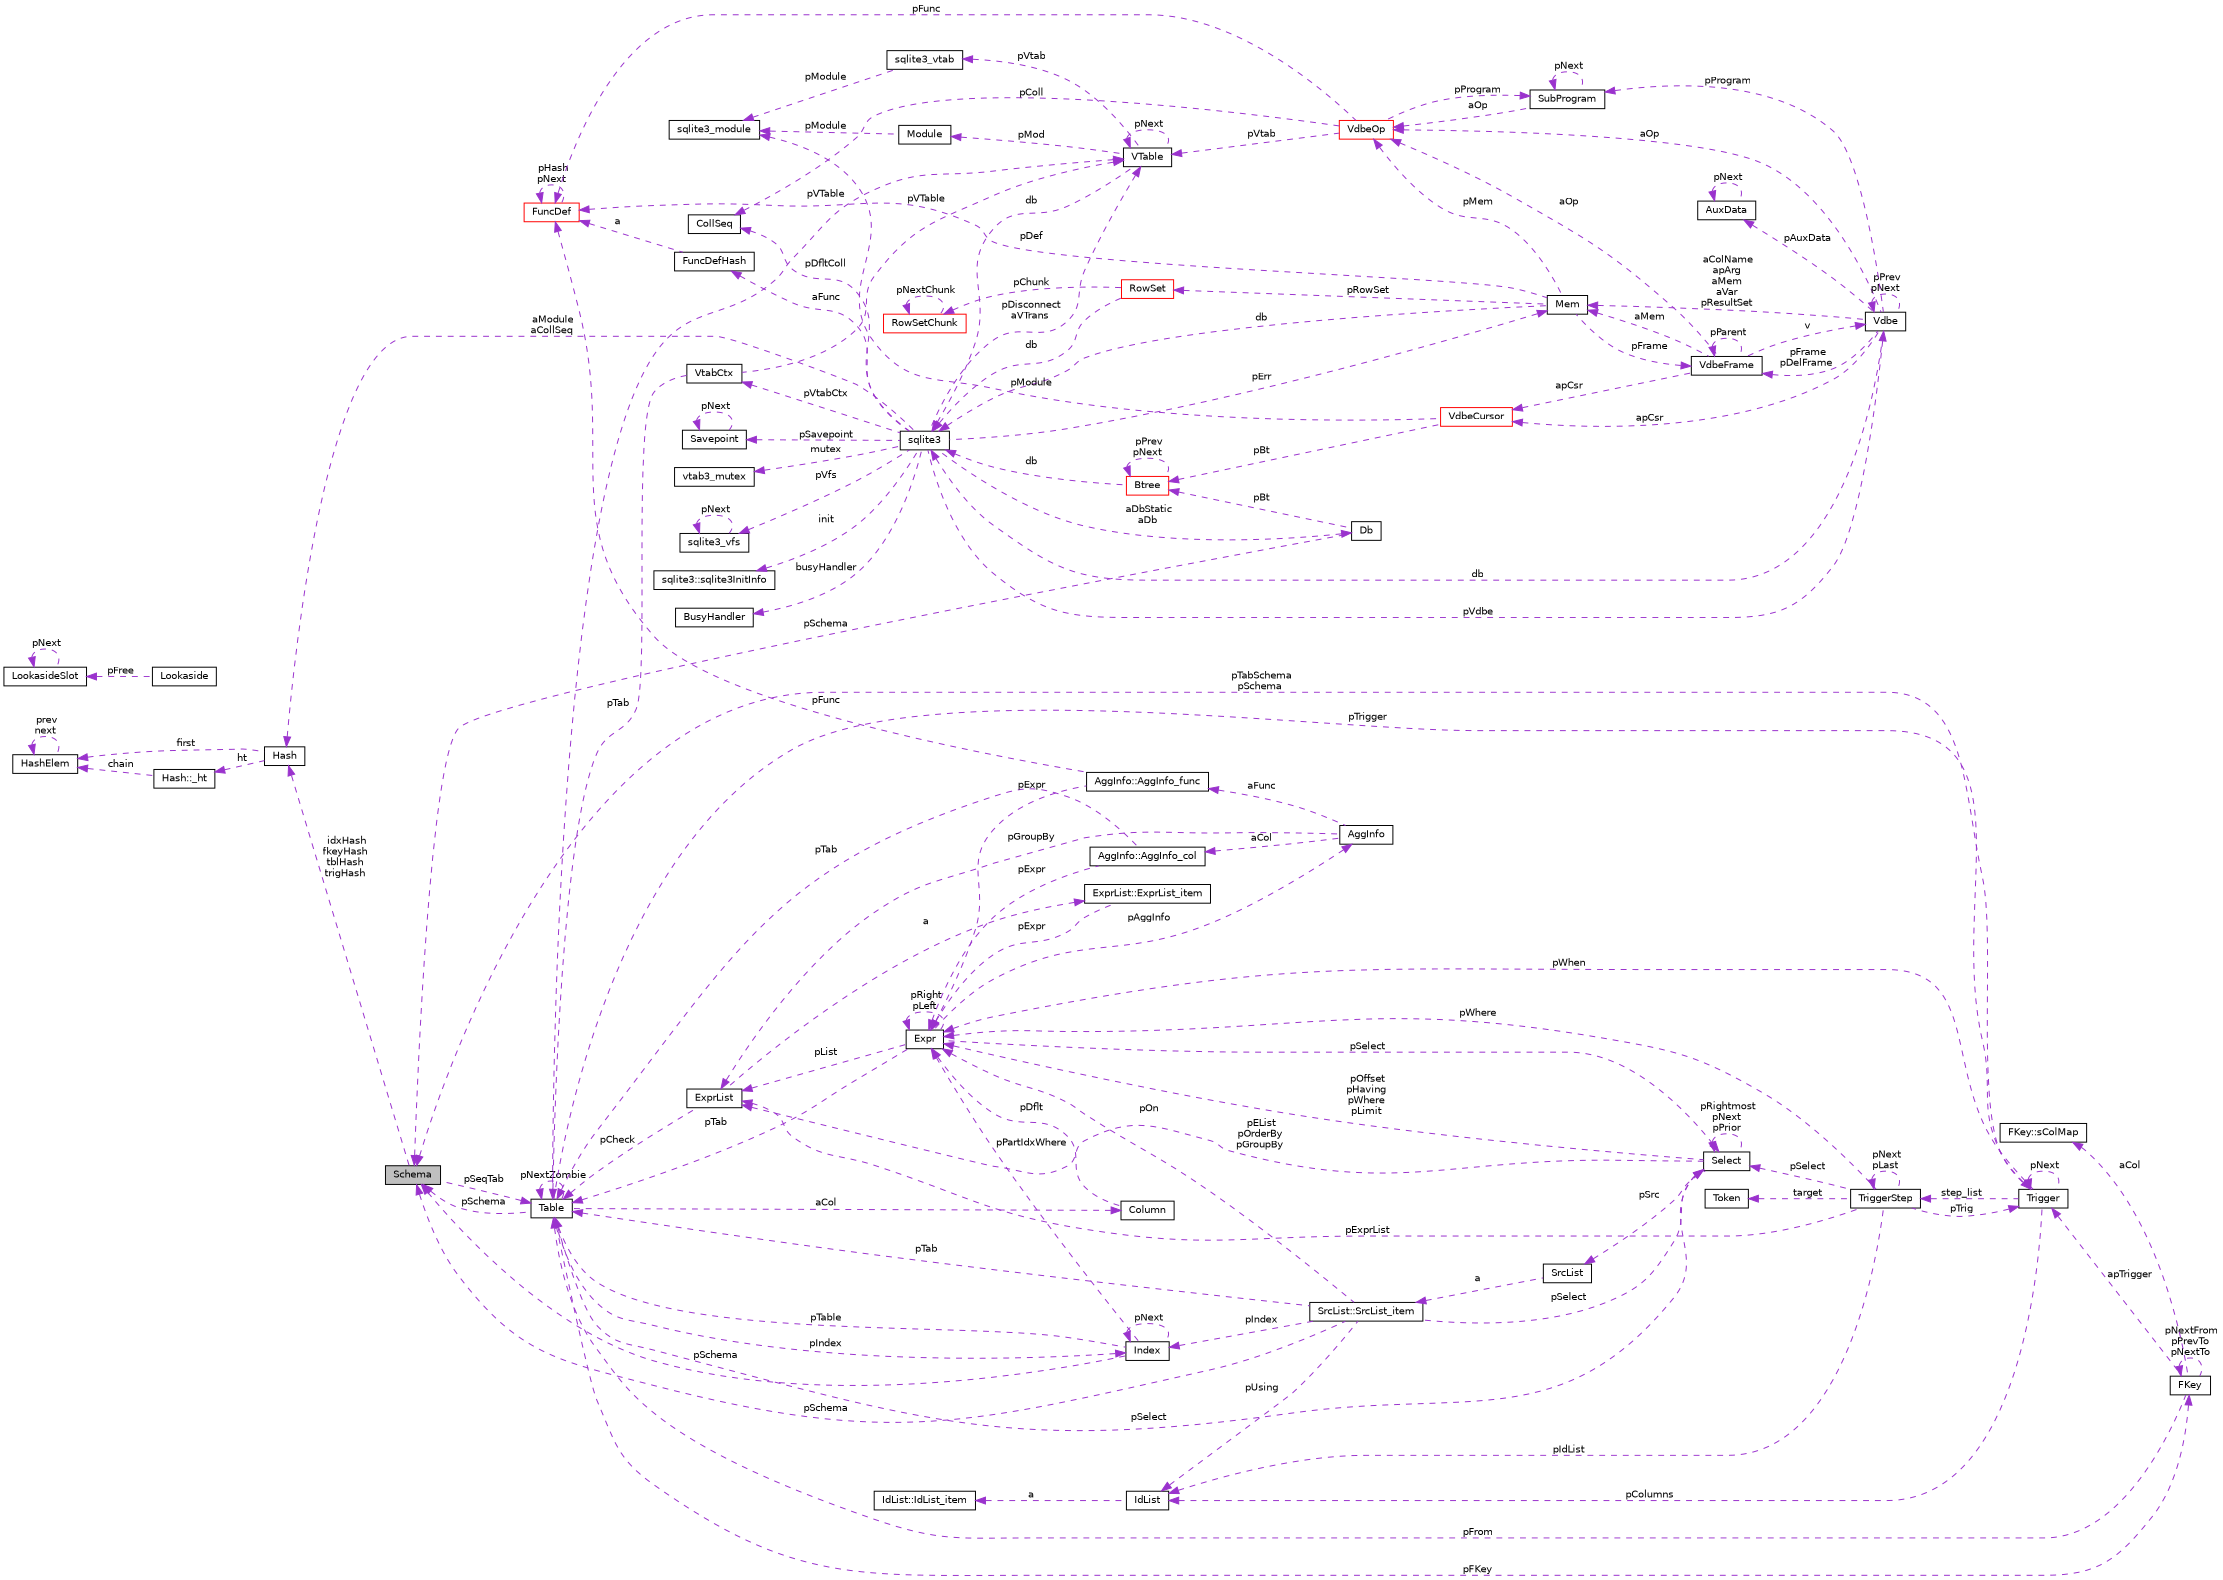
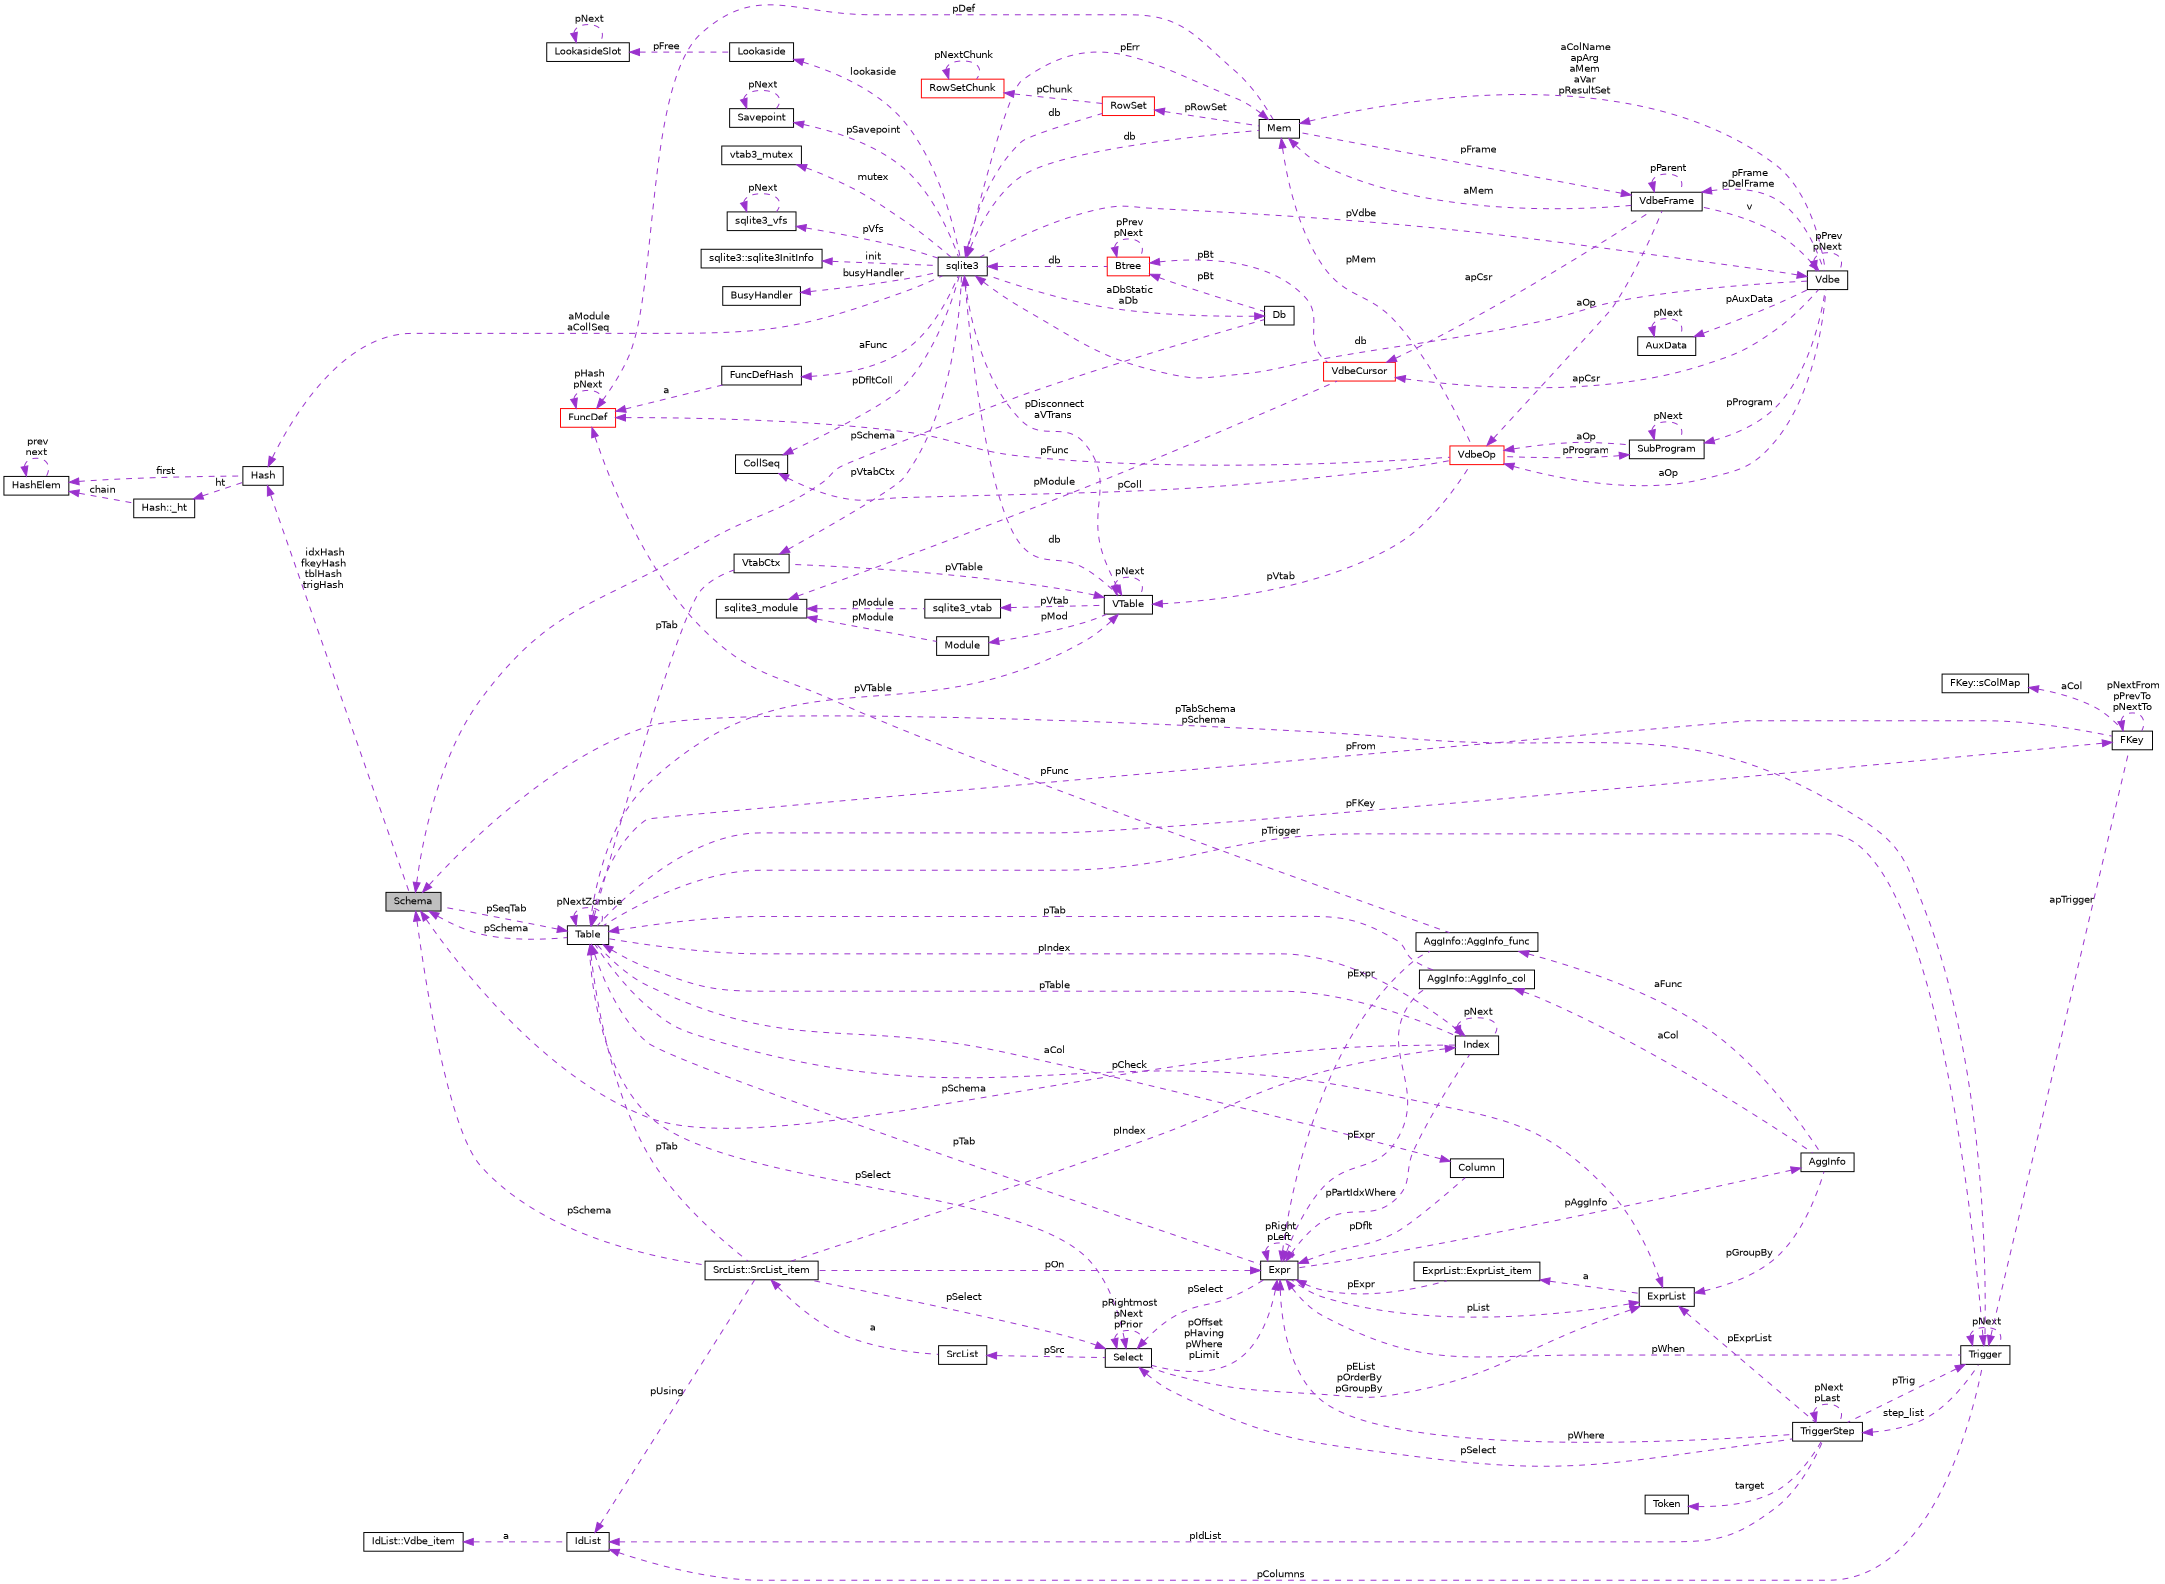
  digraph {
    rankdir=LR
    node [color=black fillcolor=white fontname=Helvetica fontsize=10 shape=record style=filled]
    edge [color=darkorchid3 dir=back fontname=Helvetica fontsize=10 labelfontname=Helvetica labelfontsize=10 style=dashed]
    n1 [fillcolor=grey75 fontcolor=black height=0.2 label=Schema width=0.4]
    n2 [height=0.2 label=Table width=0.4]
    n3 [height=0.2 label="SrcList::SrcList_item" width=0.4]
    n4 [height=0.2 label=Index width=0.4]
    n5 [height=0.2 label=Trigger width=0.4]
    n6 [height=0.2 label=Db width=0.4]
    n7 [height=0.2 label=Expr width=0.4]
    n8 [height=0.2 label="AggInfo::AggInfo_col" width=0.4]
    n9 [height=0.2 label=FKey width=0.4]
    n10 [height=0.2 label=VtabCtx width=0.4]
    n11 [height=0.2 label=SrcList width=0.4]
    n12 [height=0.2 label=TriggerStep width=0.4]
    n13 [height=0.2 label=sqlite3 width=0.4]
    n14 [height=0.2 label=Column width=0.4]
    n15 [height=0.2 label="AggInfo::AggInfo_func" width=0.4]
    n16 [height=0.2 label="ExprList::ExprList_item" width=0.4]
    n17 [height=0.2 label=Select width=0.4]
    n18 [height=0.2 label=AggInfo width=0.4]
    n19 [height=0.2 label=ExprList width=0.4]
    n20 [color=red height=0.2 label=FuncDef width=0.4]
    n21 [height=0.2 label=Mem width=0.4]
    n22 [color=red height=0.2 label=VdbeOp width=0.4]
    n23 [height=0.2 label=FuncDefHash width=0.4]
    n24 [height=0.2 label=Vdbe width=0.4]
    n25 [height=0.2 label=VdbeFrame width=0.4]
    n26 [height=0.2 label=SubProgram width=0.4]
    n27 [height=0.2 label=IdList width=0.4]
-   n28 [height=0.2 label="IdList::IdList_item" width=0.4]
+   n28 [height=0.2 label="IdList::Vdbe_item" width=0.4]
    n29 [height=0.2 label="FKey::sColMap" width=0.4]
    n30 [height=0.2 label=Token width=0.4]
    n31 [height=0.2 label=VTable width=0.4]
    n32 [color=red height=0.2 label=Btree width=0.4]
    n33 [color=red height=0.2 label=RowSet width=0.4]
    n34 [color=red height=0.2 label=VdbeCursor width=0.4]
    n35 [height=0.2 label=AuxData width=0.4]
    n36 [height=0.2 label=CollSeq width=0.4]
    n37 [height=0.2 label=sqlite3_module width=0.4]
    n38 [height=0.2 label=Module width=0.4]
    n39 [height=0.2 label=sqlite3_vtab width=0.4]
    n40 [color=red height=0.2 label=RowSetChunk width=0.4]
    n41 [height=0.2 label=Savepoint width=0.4]
    n42 [height=0.2 label=Lookaside width=0.4]
    n43 [height=0.2 label=LookasideSlot width=0.4]
    n44 [height=0.2 label=vtab3_mutex width=0.4]
    n45 [height=0.2 label=sqlite3_vfs width=0.4]
    n46 [height=0.2 label="sqlite3::sqlite3InitInfo" width=0.4]
    n47 [height=0.2 label=BusyHandler width=0.4]
    n48 [height=0.2 label=Hash width=0.4]
    n49 [height=0.2 label="Hash::_ht" width=0.4]
    n50 [height=0.2 label=HashElem width=0.4]
    n1 -> n2 [label=" pSchema"]
    n1 -> n3 [label=" pSchema"]
    n1 -> n4 [label=" pSchema"]
    n1 -> n5 [label=" pTabSchema\npSchema"]
    n1 -> n6 [label=" pSchema"]
    n2 -> n1 [label=" pSeqTab"]
    n2 -> n2 [label=" pNextZombie"]
    n2 -> n3 [label=" pTab"]
    n2 -> n4 [label=" pTable"]
    n2 -> n7 [label=" pTab"]
    n2 -> n8 [label=" pTab"]
    n2 -> n9 [label=" pFrom"]
    n2 -> n10 [label=" pTab"]
    n3 -> n11 [label=" a"]
    n4 -> n2 [label=" pIndex"]
    n4 -> n3 [label=" pIndex"]
    n4 -> n4 [label=" pNext"]
    n5 -> n2 [label=" pTrigger"]
    n5 -> n5 [label=" pNext"]
    n5 -> n9 [label=" apTrigger"]
    n5 -> n12 [label=" pTrig"]
    n6 -> n13 [label=" aDbStatic\naDb"]
    n7 -> n3 [label=" pOn"]
    n7 -> n4 [label=" pPartIdxWhere"]
    n7 -> n5 [label=" pWhen"]
    n7 -> n7 [label=" pRight\npLeft"]
    n7 -> n8 [label=" pExpr"]
    n7 -> n12 [label=" pWhere"]
    n7 -> n14 [label=" pDflt"]
    n7 -> n15 [label=" pExpr"]
    n7 -> n16 [label=" pExpr"]
    n7 -> n17 [label=" pOffset\npHaving\npWhere\npLimit"]
    n8 -> n18 [label=" aCol"]
    n9 -> n2 [label=" pFKey"]
    n9 -> n9 [label=" pNextFrom\npPrevTo\npNextTo"]
    n10 -> n13 [label=" pVtabCtx"]
    n11 -> n17 [label=" pSrc"]
    n12 -> n5 [label=" step_list"]
    n12 -> n12 [label=" pNext\npLast"]
    n13 -> n21 [label=" db"]
    n13 -> n24 [label=" db"]
    n13 -> n31 [label=" db"]
    n13 -> n32 [label=" db"]
    n13 -> n33 [label=" db"]
    n14 -> n2 [label=" aCol"]
    n15 -> n18 [label=" aFunc"]
    n16 -> n19 [label=" a"]
    n17 -> n2 [label=" pSelect"]
    n17 -> n3 [label=" pSelect"]
    n17 -> n7 [label=" pSelect"]
    n17 -> n12 [label=" pSelect"]
    n17 -> n17 [label=" pRightmost\npNext\npPrior"]
    n18 -> n7 [label=" pAggInfo"]
-   n2 -> n19 [label=" pCheck"]
+   n19 -> n2 [label=" pCheck"]
    n19 -> n7 [label=" pList"]
    n19 -> n12 [label=" pExprList"]
    n19 -> n17 [label=" pEList\npOrderBy\npGroupBy"]
    n19 -> n18 [label=" pGroupBy"]
    n20 -> n15 [label=" pFunc"]
    n20 -> n20 [label=" pHash\npNext"]
    n20 -> n21 [label=" pDef"]
    n20 -> n22 [label=" pFunc"]
    n20 -> n23 [label=" a"]
    n21 -> n13 [label=" pErr"]
-   n22 -> n21 [label=" pMem"]
+   n21 -> n22 [label=" pMem"]
    n21 -> n24 [label=" aColName\napArg\naMem\naVar\npResultSet"]
    n21 -> n25 [label=" aMem"]
    n22 -> n24 [label=" aOp"]
    n22 -> n25 [label=" aOp"]
    n22 -> n26 [label=" aOp"]
    n23 -> n13 [label=" aFunc"]
    n24 -> n13 [label=" pVdbe"]
    n24 -> n24 [label=" pPrev\npNext"]
    n24 -> n25 [label=" v"]
    n25 -> n21 [label=" pFrame"]
    n25 -> n24 [label=" pFrame\npDelFrame"]
    n25 -> n25 [label=" pParent"]
    n26 -> n22 [label=" pProgram"]
    n26 -> n24 [label=" pProgram"]
    n26 -> n26 [label=" pNext"]
    n27 -> n3 [label=" pUsing"]
    n27 -> n5 [label=" pColumns"]
    n27 -> n12 [label=" pIdList"]
    n28 -> n27 [label=" a"]
    n29 -> n9 [label=" aCol"]
    n30 -> n12 [label=" target"]
    n31 -> n2 [label=" pVTable"]
    n31 -> n10 [label=" pVTable"]
    n31 -> n13 [label=" pDisconnect\naVTrans"]
    n31 -> n22 [label=" pVtab"]
    n31 -> n31 [label=" pNext"]
    n32 -> n6 [label=" pBt"]
    n32 -> n32 [label=" pPrev\npNext"]
    n32 -> n34 [label=" pBt"]
    n33 -> n21 [label=" pRowSet"]
    n34 -> n24 [label=" apCsr"]
    n34 -> n25 [label=" apCsr"]
    n35 -> n24 [label=" pAuxData"]
    n35 -> n35 [label=" pNext"]
    n36 -> n13 [label=" pDfltColl"]
    n36 -> n22 [label=" pColl"]
    n37 -> n34 [label=" pModule"]
    n37 -> n38 [label=" pModule"]
    n37 -> n39 [label=" pModule"]
    n38 -> n31 [label=" pMod"]
    n39 -> n31 [label=" pVtab"]
    n40 -> n33 [label=" pChunk"]
    n40 -> n40 [label=" pNextChunk"]
    n41 -> n13 [label=" pSavepoint"]
    n41 -> n41 [label=" pNext"]
+   n42 -> n13 [label=" lookaside"]
    n43 -> n42 [label=" pFree"]
    n43 -> n43 [label=" pNext"]
    n44 -> n13 [label=" mutex"]
    n45 -> n13 [label=" pVfs"]
    n45 -> n45 [label=" pNext"]
    n46 -> n13 [label=" init"]
    n47 -> n13 [label=" busyHandler"]
    n48 -> n1 [label=" idxHash\nfkeyHash\ntblHash\ntrigHash"]
    n48 -> n13 [label=" aModule\naCollSeq"]
    n49 -> n48 [label=" ht"]
    n50 -> n48 [label=" first"]
    n50 -> n49 [label=" chain"]
    n50 -> n50 [label=" prev\nnext"]
  }
